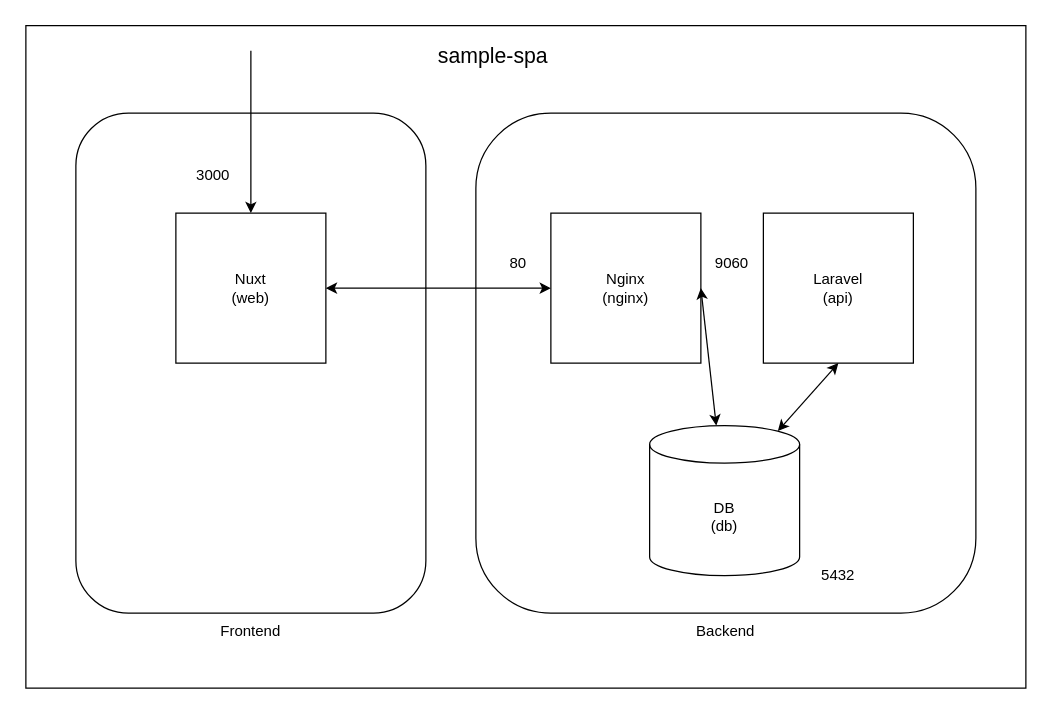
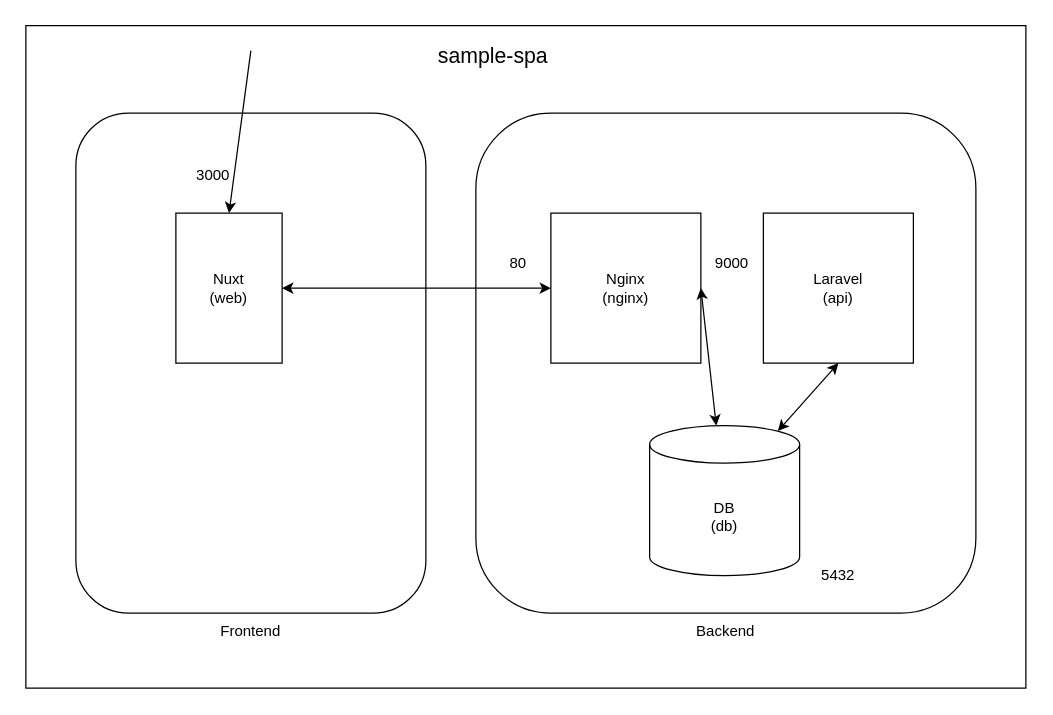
  <mxCell id="0" />
  <mxCell id="1" parent="0" />
  <mxCell id="2" value="" style="rounded=0;whiteSpace=wrap;html=1;" parent="1" vertex="1"><mxGeometry x="20" y="20" width="800" height="530" as="geometry" /></mxCell>
  <mxCell id="3" value="" style="rounded=1;whiteSpace=wrap;html=1;" parent="1" vertex="1"><mxGeometry x="380" y="90" width="400" height="400" as="geometry" /></mxCell>
  <mxCell id="4" value="" style="rounded=1;whiteSpace=wrap;html=1;" parent="1" vertex="1"><mxGeometry x="60" y="90" width="280" height="400" as="geometry" /></mxCell>
- <mxCell id="5" value="Nuxt&lt;br&gt;(web)" style="whiteSpace=wrap;html=1;aspect=fixed;" parent="1" vertex="1"><mxGeometry x="140" y="170" width="120" height="120" as="geometry" /></mxCell>
+ <mxCell id="5" value="Nuxt&lt;br&gt;(web)" style="whiteSpace=wrap;html=1;aspect=fixed;" parent="1" vertex="1"><mxGeometry x="140" y="170" width="85" height="120" as="geometry" /></mxCell>
  <mxCell id="6" value="Nginx&lt;br&gt;(nginx)" style="whiteSpace=wrap;html=1;aspect=fixed;" parent="1" vertex="1"><mxGeometry x="440" y="170" width="120" height="120" as="geometry" /></mxCell>
  <mxCell id="7" value="DB&lt;br&gt;(db)" style="shape=cylinder3;whiteSpace=wrap;html=1;boundedLbl=1;backgroundOutline=1;size=15;" parent="1" vertex="1"><mxGeometry x="519" y="340" width="120" height="120" as="geometry" /></mxCell>
  <mxCell id="8" value="Laravel&lt;br&gt;(api)" style="whiteSpace=wrap;html=1;aspect=fixed;" parent="1" vertex="1"><mxGeometry x="610" y="170" width="120" height="120" as="geometry" /></mxCell>
  <mxCell id="9" value="" style="endArrow=classic;html=1;entryX=0.5;entryY=0;entryDx=0;entryDy=0;" parent="1" target="5" edge="1"><mxGeometry width="50" height="50" relative="1" as="geometry"><mxPoint x="200" y="40" as="sourcePoint" /><mxPoint x="240" y="90" as="targetPoint" /></mxGeometry></mxCell>
  <mxCell id="10" value="3000" style="text;html=1;strokeColor=none;fillColor=none;align=center;verticalAlign=middle;whiteSpace=wrap;rounded=0;" parent="1" vertex="1"><mxGeometry x="150" y="130" width="40" height="20" as="geometry" /></mxCell>
  <mxCell id="11" value="" style="endArrow=classic;startArrow=classic;html=1;exitX=1;exitY=0.5;exitDx=0;exitDy=0;" parent="1" source="6" target="7" edge="1"><mxGeometry width="50" height="50" relative="1" as="geometry"><mxPoint x="570" y="260" as="sourcePoint" /><mxPoint x="620" y="210" as="targetPoint" /></mxGeometry></mxCell>
  <mxCell id="12" value="" style="endArrow=classic;startArrow=classic;html=1;entryX=0.5;entryY=1;entryDx=0;entryDy=0;exitX=0.855;exitY=0;exitDx=0;exitDy=4.35;exitPerimeter=0;" parent="1" source="7" target="8" edge="1"><mxGeometry width="50" height="50" relative="1" as="geometry"><mxPoint x="620" y="350" as="sourcePoint" /><mxPoint x="660" y="290" as="targetPoint" /></mxGeometry></mxCell>
  <mxCell id="13" value="" style="endArrow=classic;startArrow=classic;html=1;exitX=1;exitY=0.5;exitDx=0;exitDy=0;entryX=0;entryY=0.5;entryDx=0;entryDy=0;" parent="1" source="5" target="6" edge="1"><mxGeometry width="50" height="50" relative="1" as="geometry"><mxPoint x="300" y="260" as="sourcePoint" /><mxPoint x="350" y="210" as="targetPoint" /></mxGeometry></mxCell>
  <mxCell id="14" value="80" style="text;html=1;strokeColor=none;fillColor=none;align=center;verticalAlign=middle;whiteSpace=wrap;rounded=0;" parent="1" vertex="1"><mxGeometry x="394" y="200" width="40" height="20" as="geometry" /></mxCell>
- <mxCell id="15" value="9060" style="text;html=1;strokeColor=none;fillColor=none;align=center;verticalAlign=middle;whiteSpace=wrap;rounded=0;" parent="1" vertex="1"><mxGeometry x="560" y="200" width="50" height="20" as="geometry" /></mxCell>
+ <mxCell id="15" value="9000" style="text;html=1;strokeColor=none;fillColor=none;align=center;verticalAlign=middle;whiteSpace=wrap;rounded=0;" parent="1" vertex="1"><mxGeometry x="560" y="200" width="50" height="20" as="geometry" /></mxCell>
  <mxCell id="16" value="5432" style="text;html=1;strokeColor=none;fillColor=none;align=center;verticalAlign=middle;whiteSpace=wrap;rounded=0;" parent="1" vertex="1"><mxGeometry x="650" y="450" width="40" height="20" as="geometry" /></mxCell>
  <mxCell id="17" value="sample-spa" style="text;html=1;strokeColor=none;fillColor=none;align=center;verticalAlign=middle;whiteSpace=wrap;rounded=0;fontSize=17;" parent="1" vertex="1"><mxGeometry x="279" y="30" width="230" height="30" as="geometry" /></mxCell>
  <mxCell id="18" value="Frontend" style="text;html=1;strokeColor=none;fillColor=none;align=center;verticalAlign=middle;whiteSpace=wrap;rounded=0;fontSize=12;" parent="1" vertex="1"><mxGeometry x="180" y="495" width="40" height="20" as="geometry" /></mxCell>
  <mxCell id="19" value="Backend" style="text;html=1;strokeColor=none;fillColor=none;align=center;verticalAlign=middle;whiteSpace=wrap;rounded=0;fontSize=12;" parent="1" vertex="1"><mxGeometry x="560" y="495" width="40" height="20" as="geometry" /></mxCell>
